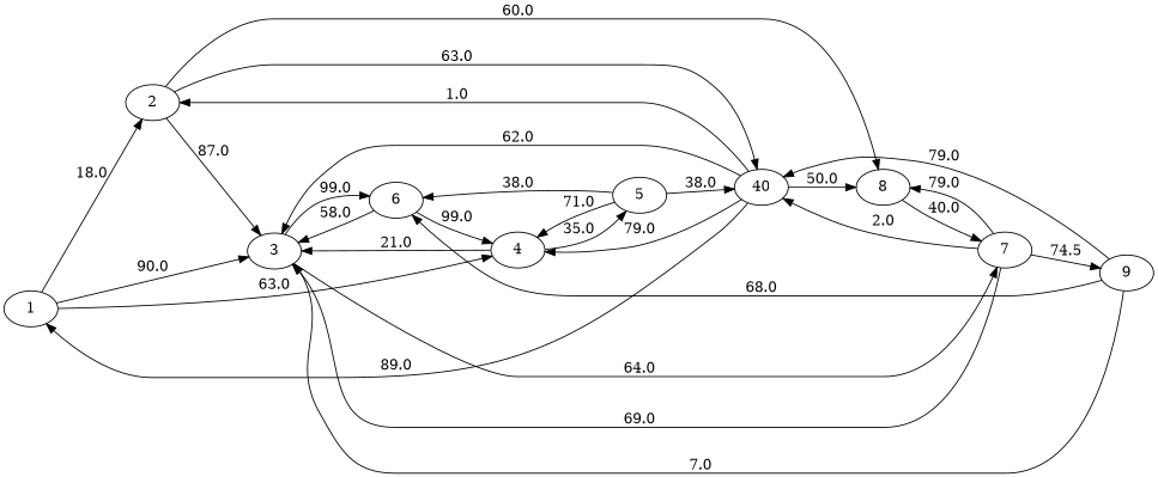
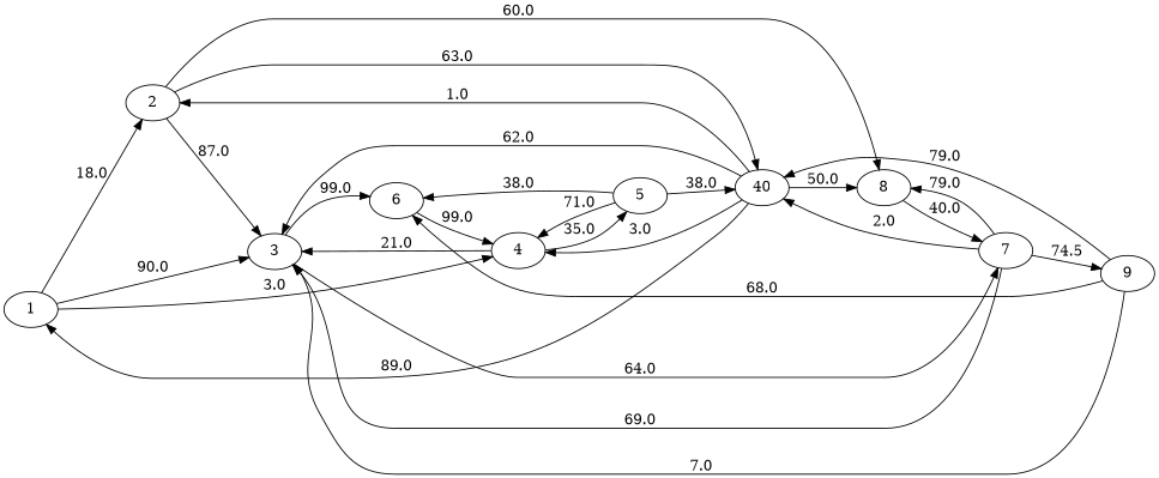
  strict digraph {
    rankdir=LR
    n1 [label=1]
    n2 [label=2]
    n3 [label=3]
    n4 [label=4]
    n5 [label=8]
    n6 [label=40]
    n7 [label=6]
    n8 [label=7]
    n9 [label=5]
    n10 [label=9]
    n1 -> n2 [label=18.0]
    n1 -> n3 [label=90.0]
-   n1 -> n4 [label=63.0]
+   n1 -> n4 [label=3.0]
    n2 -> n3 [label=87.0]
    n2 -> n5 [label=60.0]
    n2 -> n6 [label=63.0]
    n3 -> n7 [label=99.0]
    n3 -> n8 [label=64.0]
    n4 -> n3 [label=21.0]
    n4 -> n9 [label=35.0]
    n5 -> n8 [label=40.0]
    n6 -> n1 [label=89.0]
    n6 -> n2 [label=1.0]
    n6 -> n3 [label=62.0]
-   n6 -> n4 [label=79.0]
+   n6 -> n4 [label=3.0]
    n6 -> n5 [label=50.0]
-   n7 -> n3 [label=58.0]
    n7 -> n4 [label=99.0]
    n8 -> n3 [label=69.0]
    n8 -> n5 [label=79.0]
    n8 -> n6 [label=2.0]
    n8 -> n10 [label=74.5]
    n9 -> n4 [label=71.0]
    n9 -> n6 [label=38.0]
    n9 -> n7 [label=38.0]
    n10 -> n3 [label=7.0]
    n10 -> n6 [label=79.0]
    n10 -> n7 [label=68.0]
  }
